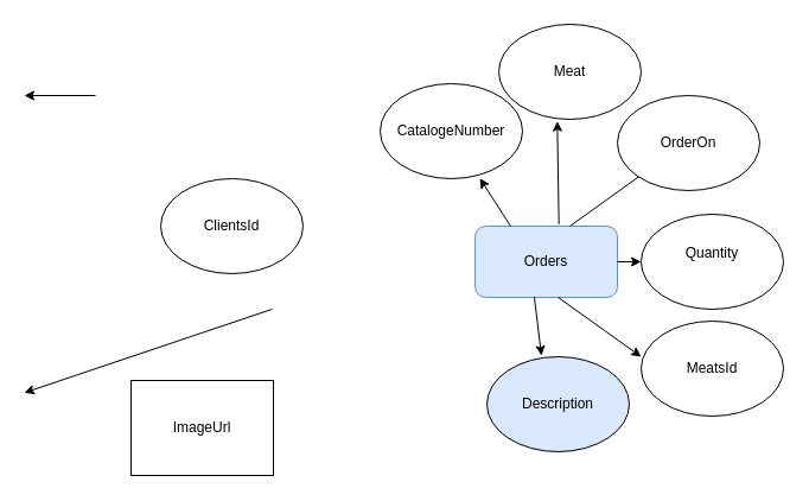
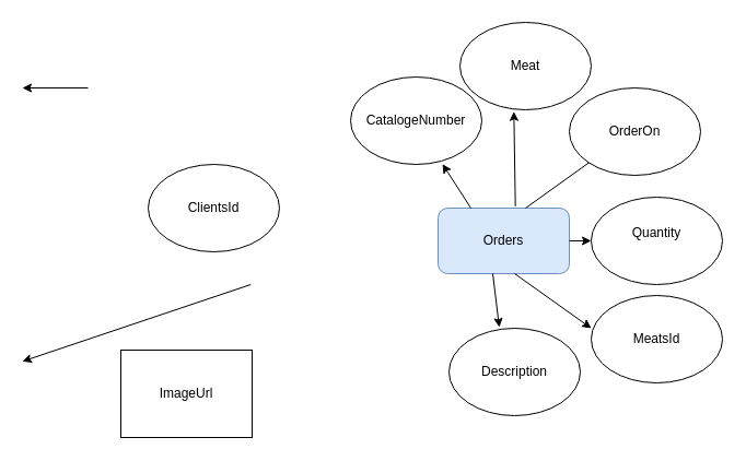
  <mxCell id="0" />
  <mxCell id="1" parent="0" />
  <mxCell id="2" value="Orders" style="rounded=1;whiteSpace=wrap;html=1;fillColor=#dae8fc;strokeColor=#6c8ebf;" vertex="1" parent="1"><mxGeometry x="400" y="190" width="120" height="60" as="geometry" /></mxCell>
  <mxCell id="3" value="" style="endArrow=classic;html=1;rounded=0;exitX=0.5;exitY=1;exitDx=0;exitDy=0;entryX=0.383;entryY=-0.012;entryDx=0;entryDy=0;entryPerimeter=0;" edge="1" parent="1" target="16"><mxGeometry width="50" height="50" relative="1" as="geometry"><mxPoint x="450" y="250" as="sourcePoint" /><mxPoint x="450" y="300" as="targetPoint" /><Array as="points" /></mxGeometry></mxCell>
  <mxCell id="4" value="" style="endArrow=classic;html=1;rounded=0;exitX=0.589;exitY=-0.028;exitDx=0;exitDy=0;exitPerimeter=0;entryX=0.411;entryY=1.021;entryDx=0;entryDy=0;entryPerimeter=0;" edge="1" parent="1" source="2" target="14"><mxGeometry width="50" height="50" relative="1" as="geometry"><mxPoint x="450" y="190" as="sourcePoint" /><mxPoint x="430" y="80" as="targetPoint" /></mxGeometry></mxCell>
  <mxCell id="5" value="" style="endArrow=classic;html=1;rounded=0;exitX=0;exitY=0.5;exitDx=0;exitDy=0;" edge="1" parent="1"><mxGeometry width="50" height="50" relative="1" as="geometry"><mxPoint x="80" y="80" as="sourcePoint" /><mxPoint y="80" as="targetPoint" x="20" /></mxGeometry></mxCell>
  <mxCell id="6" value="" style="endArrow=classic;html=1;rounded=0;exitX=1;exitY=0.5;exitDx=0;exitDy=0;" edge="1" parent="1" source="2"><mxGeometry width="50" height="50" relative="1" as="geometry"><mxPoint x="480" y="220" as="sourcePoint" /><mxPoint x="540" y="220" as="targetPoint" /></mxGeometry></mxCell>
  <mxCell id="7" value="ClientsId" style="ellipse;whiteSpace=wrap;html=1;" vertex="1" parent="1"><mxGeometry x="135" y="150" width="120" height="80" as="geometry" /></mxCell>
  <mxCell id="8" value="CatalogeNumber" style="ellipse;whiteSpace=wrap;html=1;" vertex="1" parent="1"><mxGeometry x="320" y="70" width="120" height="80" as="geometry" /></mxCell>
  <mxCell id="9" value="Quantity&lt;div&gt;&lt;br/&gt;&lt;/div&gt;" style="ellipse;whiteSpace=wrap;html=1;" vertex="1" parent="1"><mxGeometry x="540" y="180" width="120" height="80" as="geometry" /></mxCell>
  <mxCell id="10" value="MeatsId" style="ellipse;whiteSpace=wrap;html=1;" vertex="1" parent="1"><mxGeometry x="540" y="270" width="120" height="80" as="geometry" /></mxCell>
  <mxCell id="11" value="" style="endArrow=classic;html=1;rounded=0;entryX=0.083;entryY=0.763;entryDx=0;entryDy=0;entryPerimeter=0;" edge="1" parent="1"><mxGeometry width="50" height="50" relative="1" as="geometry"><mxPoint x="479.998" y="190" as="sourcePoint" /><mxPoint x="548.18" y="141.04" as="targetPoint" /></mxGeometry></mxCell>
  <mxCell id="12" value="" style="endArrow=classic;html=1;rounded=0;entryX=0.7;entryY=0.996;entryDx=0;entryDy=0;exitX=0.25;exitY=0;exitDx=0;exitDy=0;entryPerimeter=0;" edge="1" parent="1" source="2" target="8"><mxGeometry width="50" height="50" relative="1" as="geometry"><mxPoint x="540" y="151.72" as="sourcePoint" /><mxPoint x="342.426" y="110.004" as="targetPoint" /></mxGeometry></mxCell>
  <mxCell id="13" value="" style="endArrow=classic;html=1;rounded=0;exitX=0.833;exitY=1;exitDx=0;exitDy=0;exitPerimeter=0;" edge="1" parent="1"><mxGeometry width="50" height="50" relative="1" as="geometry"><mxPoint x="470" y="250" as="sourcePoint" /><mxPoint x="540.04" y="300" as="targetPoint" /><Array as="points"><mxPoint x="540.04" y="300" /></Array></mxGeometry></mxCell>
  <mxCell id="14" value="Meat" style="ellipse;whiteSpace=wrap;html=1;" vertex="1" parent="1"><mxGeometry x="420" y="20" width="120" height="80" as="geometry" /></mxCell>
  <mxCell id="15" value="OrderOn" style="ellipse;whiteSpace=wrap;html=1;" vertex="1" parent="1"><mxGeometry x="520" y="80" width="120" height="80" as="geometry" /></mxCell>
- <mxCell id="16" value="Description" style="ellipse;whiteSpace=wrap;html=1;fillColor=#dae8fc;" vertex="1" parent="1"><mxGeometry x="410" y="300" width="120" height="80" as="geometry" /></mxCell>
+ <mxCell id="16" value="Description" style="ellipse;whiteSpace=wrap;html=1;" vertex="1" parent="1"><mxGeometry x="410" y="300" width="120" height="80" as="geometry" /></mxCell>
  <mxCell id="17" value="" style="endArrow=classic;html=1;rounded=0;exitX=0;exitY=1;exitDx=0;exitDy=0;entryX=0.594;entryY=0.004;entryDx=0;entryDy=0;entryPerimeter=0;" edge="1" parent="1"><mxGeometry width="50" height="50" relative="1" as="geometry"><mxPoint x="228.72" y="260" as="sourcePoint" /><mxPoint x="20" y="330.32" as="targetPoint" /></mxGeometry></mxCell>
  <mxCell id="18" value="ImageUrl" style="whiteSpace=wrap;html=1;rounded=0;" vertex="1" parent="1"><mxGeometry x="110" y="320" width="120" height="80" as="geometry" /></mxCell>
